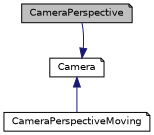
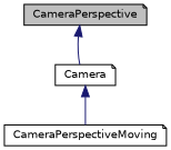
  digraph {
    node [color=black fillcolor=white fontname=Helvetica fontsize=10 shape=note style=filled]
    edge [color=midnightblue dir=back fontname=Helvetica fontsize=10 labelfontname=Helvetica labelfontsize=10 style=solid]
    n1 [fillcolor=grey75 fontcolor=black height=0.2 label=CameraPerspective width=0.4]
    n2 [height=0.2 label=CameraPerspectiveMoving width=0.4]
    n3 [height=0.2 label=Camera width=0.4]
-   n3 -> n1
+   n1 -> n3
    n3 -> n2
  }
